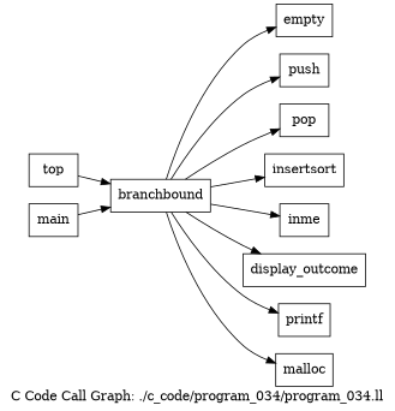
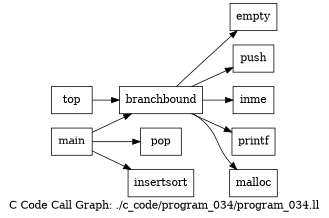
  digraph {
    label="C Code Call Graph: ./c_code/program_034/program_034.ll"
    rankdir=LR
    node [shape=record]
    n1 [label="{empty}"]
    n2 [label="{push}"]
    n3 [label="{pop}"]
    n4 [label="{top}"]
    n5 [label="{branchbound}"]
    n6 [label="{insertsort}"]
    n7 [label="{inme}"]
-   n8 [label="{display_outcome}"]
    n9 [label="{printf}"]
    n10 [label="{malloc}"]
    n11 [label="{main}"]
    n4 -> n5
    n5 -> n1
    n5 -> n2
-   n5 -> n3
-   n5 -> n6
+   n11 -> n3
+   n11 -> n6
    n5 -> n7
-   n5 -> n8
    n5 -> n9
    n5 -> n10
    n11 -> n5
  }
